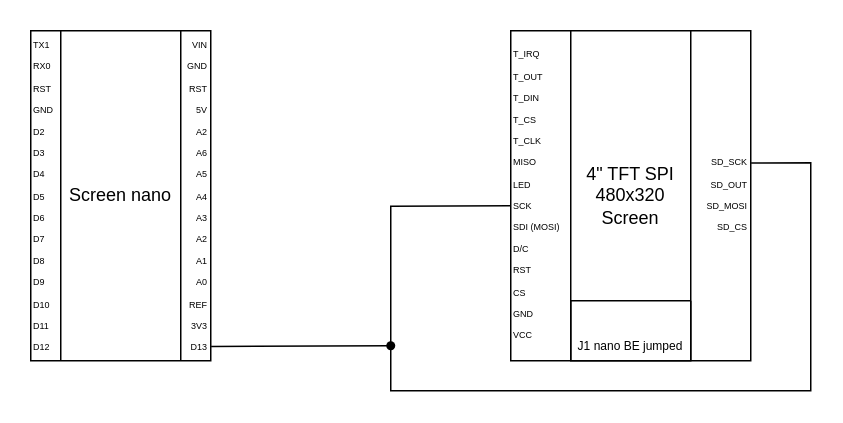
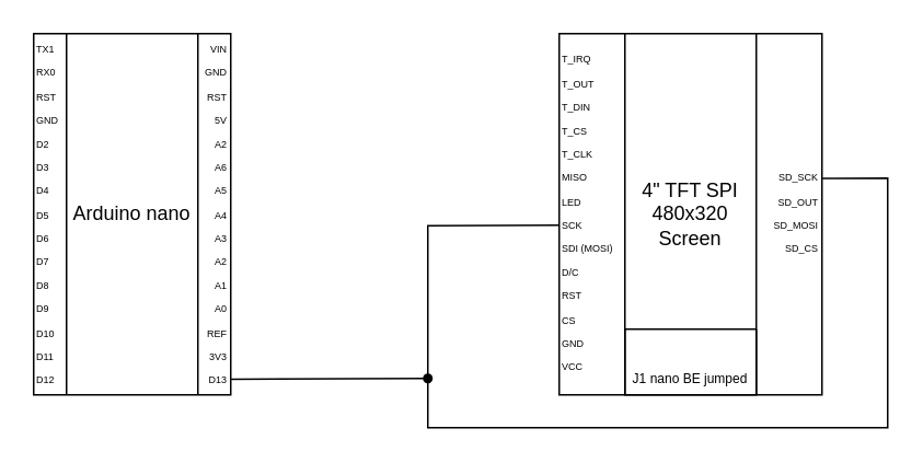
  <mxCell id="0" />
  <mxCell id="1" parent="0" />
- <mxCell id="2" value="Screen nano" style="shape=process;whiteSpace=wrap;html=1;backgroundOutline=1;size=0.167;" parent="1" vertex="1"><mxGeometry x="20" y="20" width="120" height="220" as="geometry" /></mxCell>
+ <mxCell id="2" value="Arduino nano" style="shape=process;whiteSpace=wrap;html=1;backgroundOutline=1;size=0.167;" parent="1" vertex="1"><mxGeometry x="20" y="20" width="120" height="220" as="geometry" /></mxCell>
  <mxCell id="3" value="TX1&lt;div style=&quot;font-size: 6px;&quot;&gt;&lt;br style=&quot;font-size: 6px;&quot;&gt;&lt;/div&gt;&lt;div style=&quot;font-size: 6px;&quot;&gt;RX0&lt;/div&gt;&lt;div style=&quot;font-size: 6px;&quot;&gt;&lt;br style=&quot;font-size: 6px;&quot;&gt;&lt;/div&gt;&lt;div style=&quot;font-size: 6px;&quot;&gt;RST&lt;/div&gt;&lt;div style=&quot;font-size: 6px;&quot;&gt;&lt;br style=&quot;font-size: 6px;&quot;&gt;&lt;/div&gt;&lt;div style=&quot;font-size: 6px;&quot;&gt;GND&lt;/div&gt;&lt;div style=&quot;font-size: 6px;&quot;&gt;&lt;br style=&quot;font-size: 6px;&quot;&gt;&lt;/div&gt;&lt;div style=&quot;font-size: 6px;&quot;&gt;D2&lt;/div&gt;&lt;div style=&quot;font-size: 6px;&quot;&gt;&lt;br style=&quot;font-size: 6px;&quot;&gt;&lt;/div&gt;&lt;div style=&quot;font-size: 6px;&quot;&gt;D3&lt;/div&gt;&lt;div style=&quot;font-size: 6px;&quot;&gt;&lt;br style=&quot;font-size: 6px;&quot;&gt;&lt;/div&gt;&lt;div style=&quot;font-size: 6px;&quot;&gt;D4&lt;/div&gt;&lt;div style=&quot;font-size: 6px;&quot;&gt;&lt;br style=&quot;font-size: 6px;&quot;&gt;&lt;/div&gt;&lt;div style=&quot;font-size: 6px;&quot;&gt;D5&lt;/div&gt;&lt;div style=&quot;font-size: 6px;&quot;&gt;&lt;br style=&quot;font-size: 6px;&quot;&gt;&lt;/div&gt;&lt;div style=&quot;font-size: 6px;&quot;&gt;D6&lt;/div&gt;&lt;div style=&quot;font-size: 6px;&quot;&gt;&lt;br style=&quot;font-size: 6px;&quot;&gt;&lt;/div&gt;&lt;div style=&quot;font-size: 6px;&quot;&gt;D7&lt;/div&gt;&lt;div style=&quot;font-size: 6px;&quot;&gt;&lt;br style=&quot;font-size: 6px;&quot;&gt;&lt;/div&gt;&lt;div style=&quot;font-size: 6px;&quot;&gt;D8&lt;/div&gt;&lt;div style=&quot;font-size: 6px;&quot;&gt;&lt;br style=&quot;font-size: 6px;&quot;&gt;&lt;/div&gt;&lt;div style=&quot;font-size: 6px;&quot;&gt;D9&lt;/div&gt;&lt;div style=&quot;font-size: 6px;&quot;&gt;&lt;br style=&quot;font-size: 6px;&quot;&gt;&lt;/div&gt;&lt;div style=&quot;font-size: 6px;&quot;&gt;D10&lt;/div&gt;&lt;div style=&quot;font-size: 6px;&quot;&gt;&lt;br style=&quot;font-size: 6px;&quot;&gt;&lt;/div&gt;&lt;div style=&quot;font-size: 6px;&quot;&gt;D11&lt;/div&gt;&lt;div style=&quot;font-size: 6px;&quot;&gt;&lt;br style=&quot;font-size: 6px;&quot;&gt;&lt;/div&gt;&lt;div style=&quot;font-size: 6px;&quot;&gt;D12&lt;/div&gt;" style="text;html=1;align=left;verticalAlign=top;whiteSpace=wrap;rounded=0;fontSize=6;" parent="1" vertex="1"><mxGeometry x="20" y="20" width="20" height="220" as="geometry" /></mxCell>
  <mxCell id="4" value="VIN&lt;div&gt;&lt;br&gt;&lt;/div&gt;&lt;div&gt;GND&lt;/div&gt;&lt;div&gt;&lt;br&gt;&lt;/div&gt;&lt;div&gt;RST&lt;/div&gt;&lt;div&gt;&lt;br&gt;&lt;/div&gt;&lt;div&gt;5V&lt;/div&gt;&lt;div&gt;&lt;br&gt;&lt;/div&gt;&lt;div&gt;A2&lt;/div&gt;&lt;div&gt;&lt;br&gt;&lt;/div&gt;&lt;div&gt;A6&lt;/div&gt;&lt;div&gt;&lt;br&gt;&lt;/div&gt;&lt;div&gt;A5&lt;/div&gt;&lt;div&gt;&lt;br&gt;&lt;/div&gt;&lt;div&gt;A4&lt;/div&gt;&lt;div&gt;&lt;br&gt;&lt;/div&gt;&lt;div&gt;A3&lt;/div&gt;&lt;div&gt;&lt;br&gt;&lt;/div&gt;&lt;div&gt;A2&lt;/div&gt;&lt;div&gt;&lt;br&gt;&lt;/div&gt;&lt;div&gt;A1&lt;/div&gt;&lt;div&gt;&lt;br&gt;&lt;/div&gt;&lt;div&gt;A0&lt;/div&gt;&lt;div&gt;&lt;br&gt;&lt;/div&gt;&lt;div&gt;REF&lt;/div&gt;&lt;div&gt;&lt;br&gt;&lt;/div&gt;&lt;div&gt;3V3&lt;/div&gt;&lt;div&gt;&lt;br&gt;&lt;/div&gt;&lt;div&gt;D13&lt;/div&gt;" style="text;html=1;align=right;verticalAlign=top;whiteSpace=wrap;rounded=0;fontSize=6;" vertex="1" parent="1"><mxGeometry x="120" y="20" width="20" height="220" as="geometry" /></mxCell>
  <mxCell id="5" value="4&quot; TFT SPI 480x320&lt;div&gt;Screen&lt;/div&gt;" style="shape=process;whiteSpace=wrap;html=1;backgroundOutline=1;size=0.25;" vertex="1" parent="1"><mxGeometry x="340" y="20" width="160" height="220" as="geometry" /></mxCell>
  <mxCell id="6" value="T_IRQ&lt;div&gt;&lt;br&gt;&lt;/div&gt;&lt;div&gt;&lt;div&gt;T_OUT&lt;/div&gt;&lt;div&gt;&lt;br&gt;&lt;/div&gt;&lt;div&gt;T_DIN&lt;/div&gt;&lt;div&gt;&lt;br&gt;&lt;/div&gt;&lt;div&gt;T_CS&lt;/div&gt;&lt;div&gt;&lt;br&gt;&lt;/div&gt;&lt;div&gt;T_CLK&lt;/div&gt;&lt;div&gt;&lt;br&gt;&lt;/div&gt;&lt;div&gt;MISO&lt;/div&gt;&lt;div&gt;&lt;br&gt;&lt;/div&gt;&lt;div&gt;LED&lt;/div&gt;&lt;div&gt;&lt;br&gt;&lt;/div&gt;&lt;div&gt;SCK&lt;/div&gt;&lt;div&gt;&lt;br&gt;&lt;/div&gt;&lt;div&gt;SDI&amp;nbsp;&lt;span style=&quot;background-color: initial;&quot;&gt;(MOSI)&lt;/span&gt;&lt;/div&gt;&lt;div&gt;&lt;br&gt;&lt;/div&gt;&lt;div&gt;D/C&lt;/div&gt;&lt;div&gt;&lt;br&gt;&lt;/div&gt;&lt;div&gt;RST&lt;/div&gt;&lt;div&gt;&lt;br&gt;&lt;/div&gt;&lt;div&gt;CS&lt;/div&gt;&lt;div&gt;&lt;br&gt;&lt;/div&gt;&lt;div&gt;GND&lt;/div&gt;&lt;div&gt;&lt;br&gt;&lt;/div&gt;&lt;div&gt;VCC&lt;/div&gt;&lt;/div&gt;" style="text;html=1;align=left;verticalAlign=middle;whiteSpace=wrap;rounded=0;fontSize=6;" vertex="1" parent="1"><mxGeometry x="340" y="20" width="30" height="220" as="geometry" /></mxCell>
  <mxCell id="7" value="SD_SCK&lt;div&gt;&lt;br&gt;&lt;/div&gt;&lt;div&gt;SD_OUT&lt;/div&gt;&lt;div&gt;&lt;br&gt;&lt;/div&gt;&lt;div&gt;SD_MOSI&lt;/div&gt;&lt;div&gt;&lt;br&gt;&lt;/div&gt;&lt;div&gt;SD_CS&lt;/div&gt;" style="text;html=1;align=right;verticalAlign=middle;whiteSpace=wrap;rounded=0;fontSize=6;" vertex="1" parent="1"><mxGeometry x="460" y="20" width="40" height="220" as="geometry" /></mxCell>
  <mxCell id="8" value="" style="swimlane;startSize=0;" vertex="1" parent="1"><mxGeometry x="380" y="200" width="80" height="40" as="geometry"><mxRectangle x="560" y="360" width="50" height="40" as="alternateBounds" /></mxGeometry></mxCell>
  <mxCell id="9" value="J1 nano BE jumped" style="text;html=1;align=center;verticalAlign=middle;whiteSpace=wrap;rounded=0;fontSize=8;" vertex="1" parent="1"><mxGeometry x="380" y="220" width="80" height="20" as="geometry" /></mxCell>
  <mxCell id="10" value="" style="endArrow=none;html=1;rounded=0;exitDx=0;exitDy=0;exitPerimeter=0;entryX=1.006;entryY=0.401;entryDx=0;entryDy=0;entryPerimeter=0;" edge="1" parent="1" source="13" target="7"><mxGeometry width="50" height="50" relative="1" as="geometry"><mxPoint x="200" y="130" as="sourcePoint" /><mxPoint x="540" y="260" as="targetPoint" /><Array as="points"><mxPoint x="260" y="230" /><mxPoint x="260" y="260" /><mxPoint x="540" y="260" /><mxPoint x="540" y="108" /></Array></mxGeometry></mxCell>
  <mxCell id="11" value="" style="endArrow=none;html=1;rounded=0;entryX=-0.012;entryY=0.53;entryDx=0;entryDy=0;entryPerimeter=0;" edge="1" parent="1" target="6"><mxGeometry width="50" height="50" relative="1" as="geometry"><mxPoint x="260" y="230" as="sourcePoint" /><mxPoint x="320" y="120" as="targetPoint" /><Array as="points"><mxPoint x="260" y="137" /></Array></mxGeometry></mxCell>
  <mxCell id="12" value="" style="endArrow=none;html=1;rounded=0;exitX=1.012;exitY=0.957;exitDx=0;exitDy=0;exitPerimeter=0;entryDx=0;entryDy=0;entryPerimeter=0;" edge="1" parent="1" source="4" target="13"><mxGeometry width="50" height="50" relative="1" as="geometry"><mxPoint x="140" y="231" as="sourcePoint" /><mxPoint x="500" y="108" as="targetPoint" /><Array as="points" /></mxGeometry></mxCell>
  <mxCell id="13" value="" style="shape=waypoint;sketch=0;fillStyle=solid;size=6;pointerEvents=1;points=[];fillColor=none;resizable=0;rotatable=0;perimeter=centerPerimeter;snapToPoint=1;" vertex="1" parent="1"><mxGeometry x="250" y="220" width="20" height="20" as="geometry" /></mxCell>
